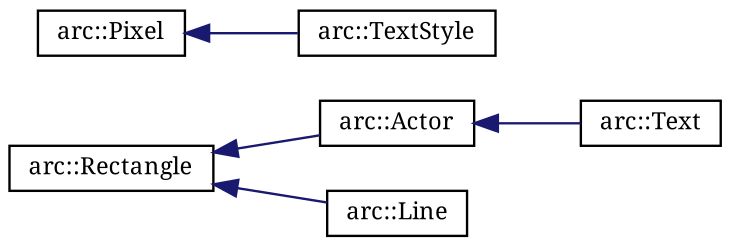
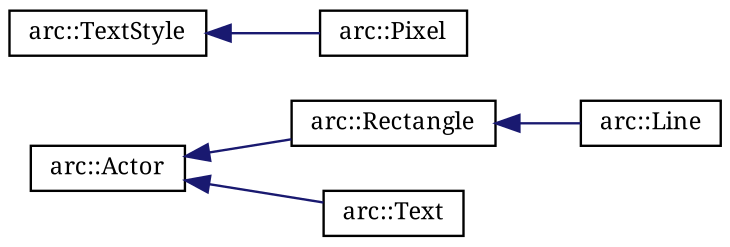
  digraph {
    fontname="Noto Serif"
    rankdir=LR
    node [color=black fillcolor=white fontname="Noto Serif" fontsize=10 shape=record style=filled]
    edge [color=midnightblue dir=back fontname="Noto Serif" fontsize=10 labelfontname=Helvetica labelfontsize=10 style=solid]
    n1 [height=0.2 label="arc::Actor" width=0.4]
    n2 [height=0.2 label="arc::Rectangle" width=0.4]
    n3 [height=0.2 label="arc::Text" width=0.4]
    n4 [height=0.2 label="arc::Line" width=0.4]
    n5 [height=0.2 label="arc::TextStyle" width=0.4]
    n6 [height=0.2 label="arc::Pixel" width=0.4]
-   n2 -> n1
+   n1 -> n2
    n1 -> n3
    n2 -> n4
-   n6 -> n5
+   n5 -> n6
  }
